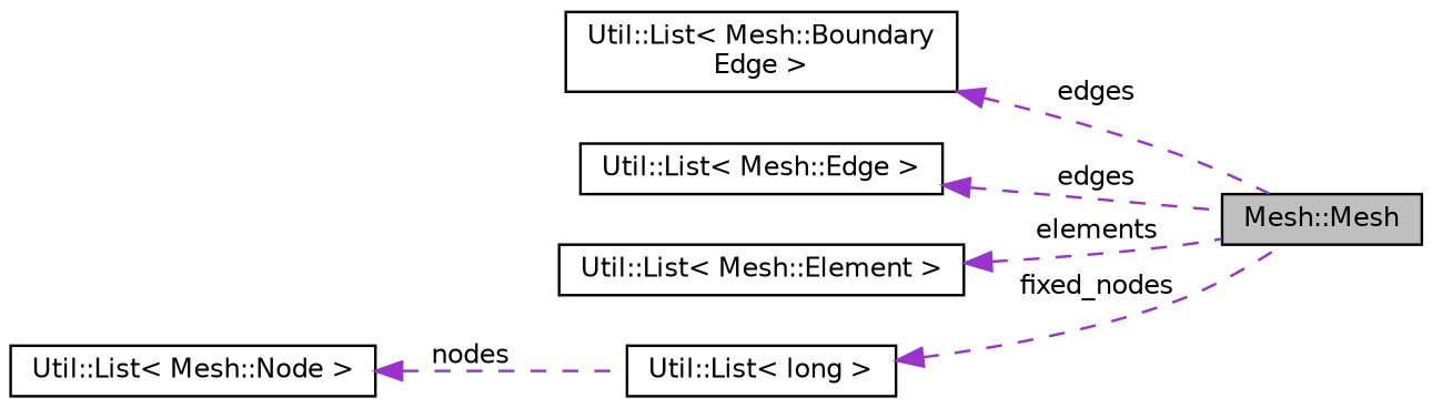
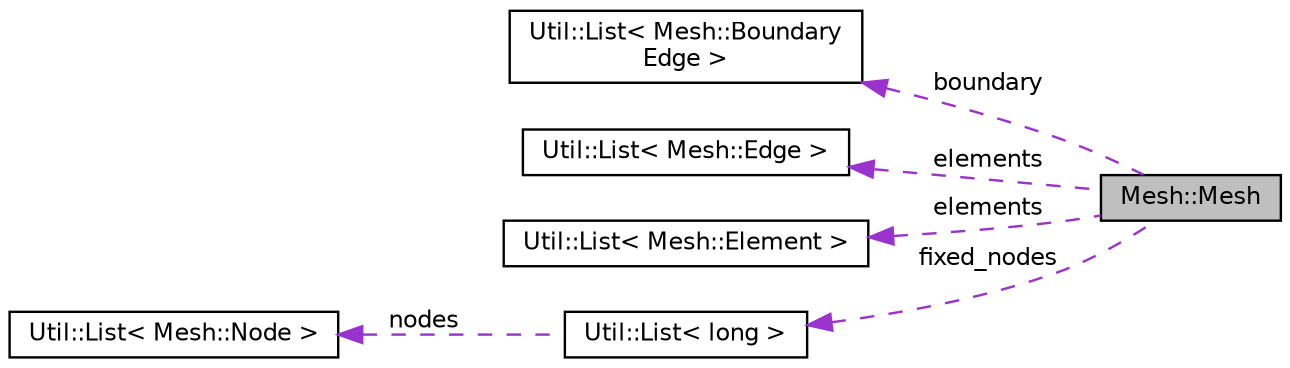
  digraph {
    rankdir=LR
    node [color=black fillcolor=white fontname=Helvetica fontsize=10 shape=record style=filled]
    edge [color=darkorchid3 dir=back fontname=Helvetica fontsize=10 labelfontname=Helvetica labelfontsize=10 style=dashed]
    n1 [fillcolor=grey75 fontcolor=black height=0.2 label="Mesh::Mesh" width=0.4]
    n2 [height=0.2 label="Util::List\< Mesh::Boundary\lEdge \>" width=0.4]
    n3 [height=0.2 label="Util::List\< Mesh::Edge \>" width=0.4]
    n4 [height=0.2 label="Util::List\< Mesh::Element \>" width=0.4]
    n5 [height=0.2 label="Util::List\< long \>" width=0.4]
    n6 [height=0.2 label="Util::List\< Mesh::Node \>" width=0.4]
-   n2 -> n1 [label=" edges"]
-   n3 -> n1 [label=" edges"]
+   n2 -> n1 [label=" boundary"]
+   n3 -> n1 [label=" elements"]
    n4 -> n1 [label=" elements"]
    n5 -> n1 [label=" fixed_nodes"]
    n6 -> n5 [label=" nodes"]
  }
